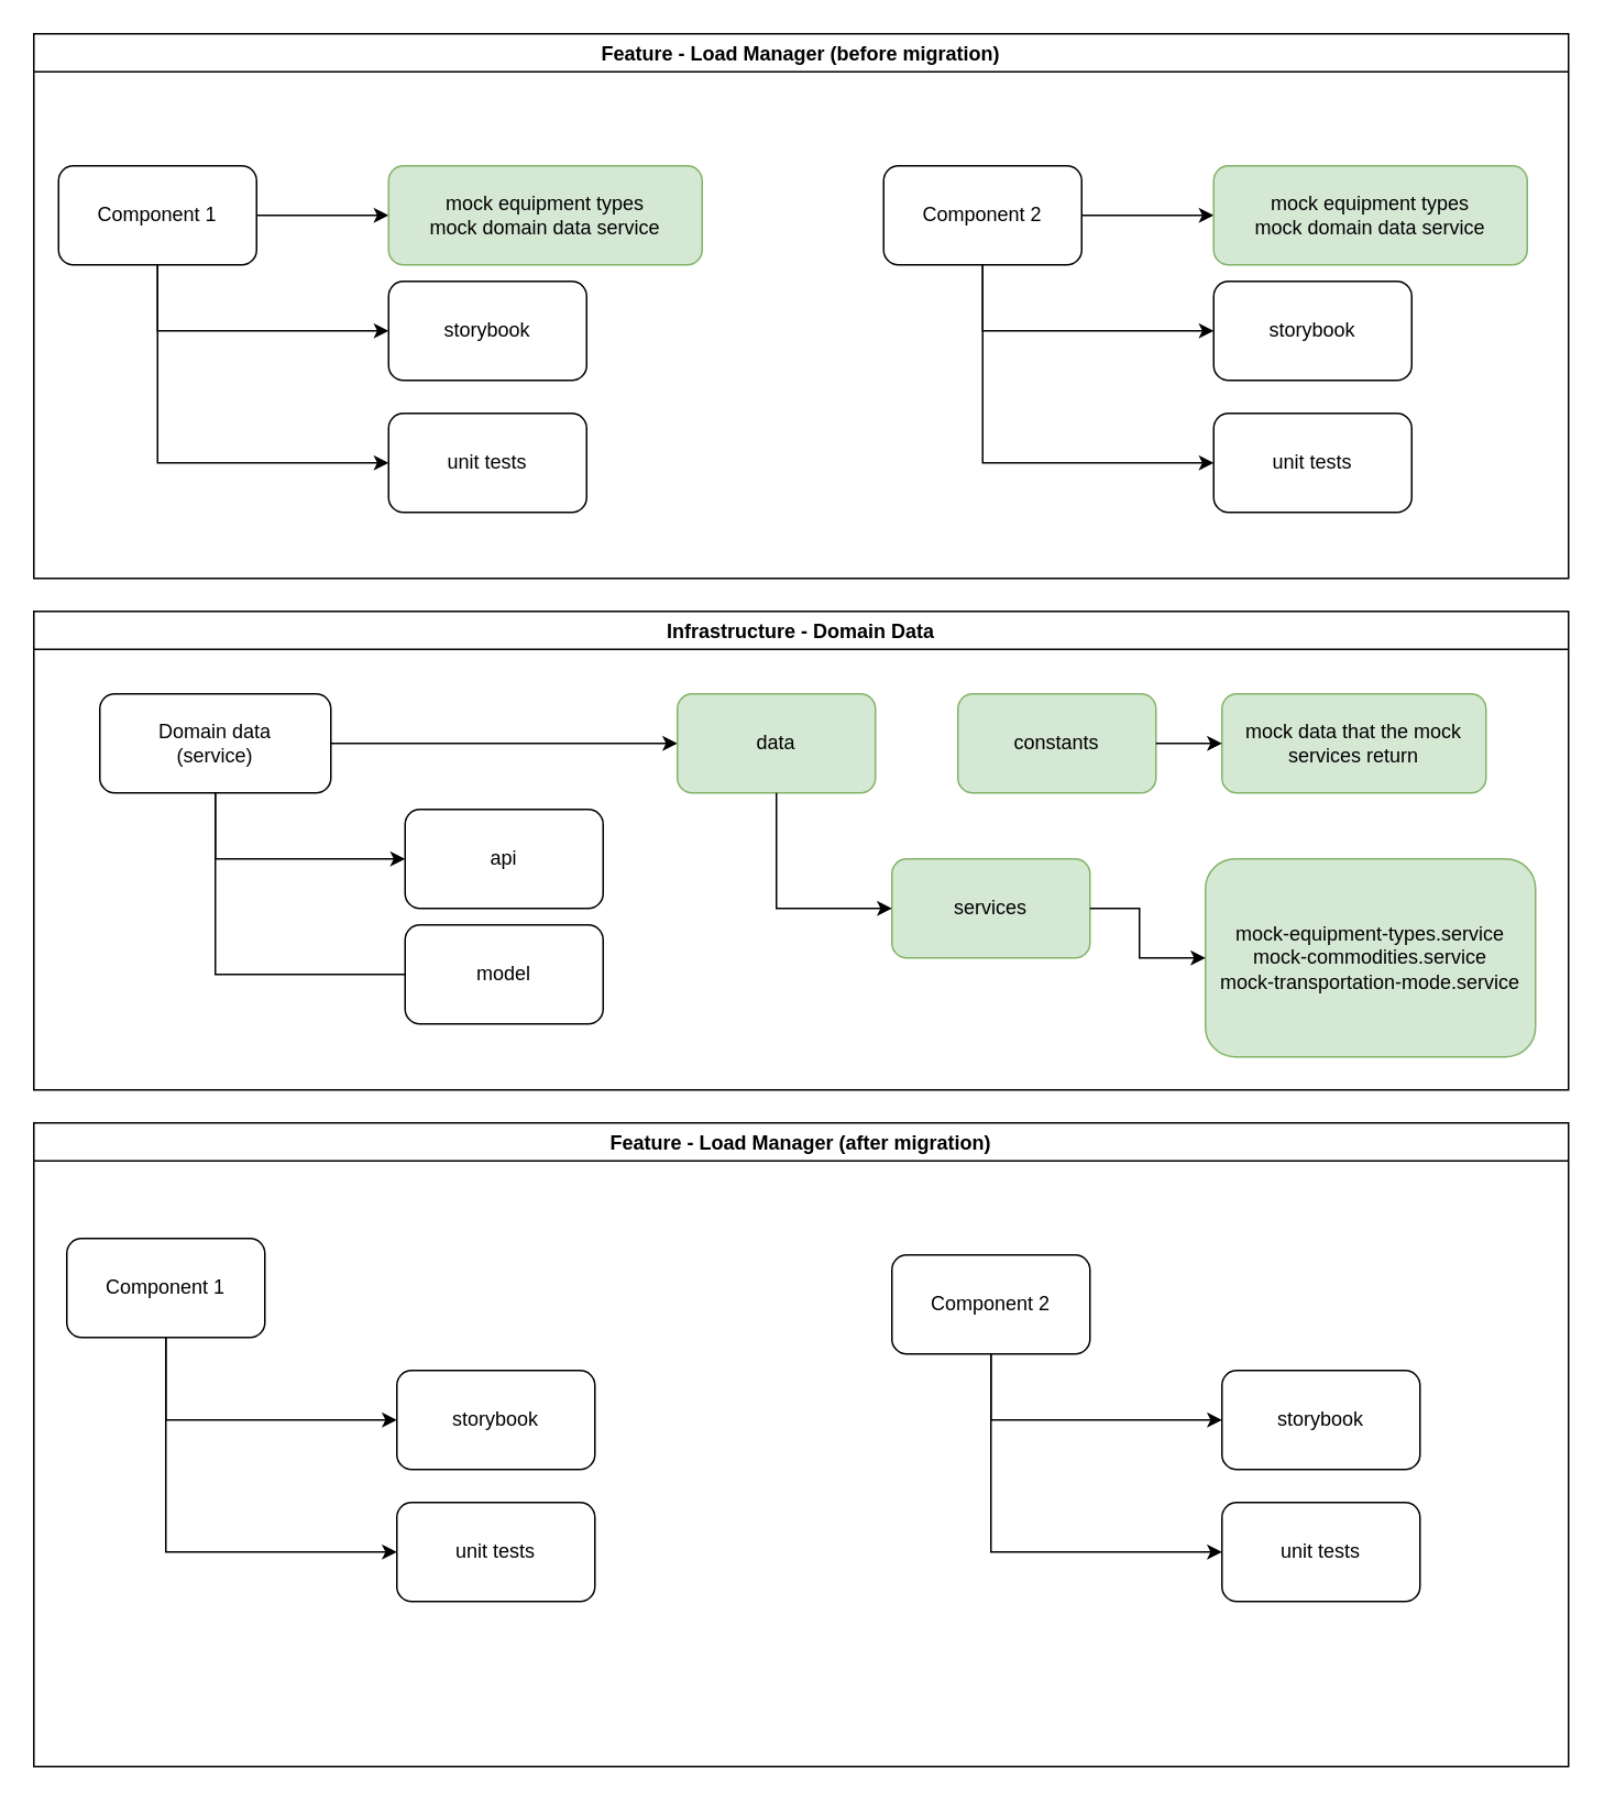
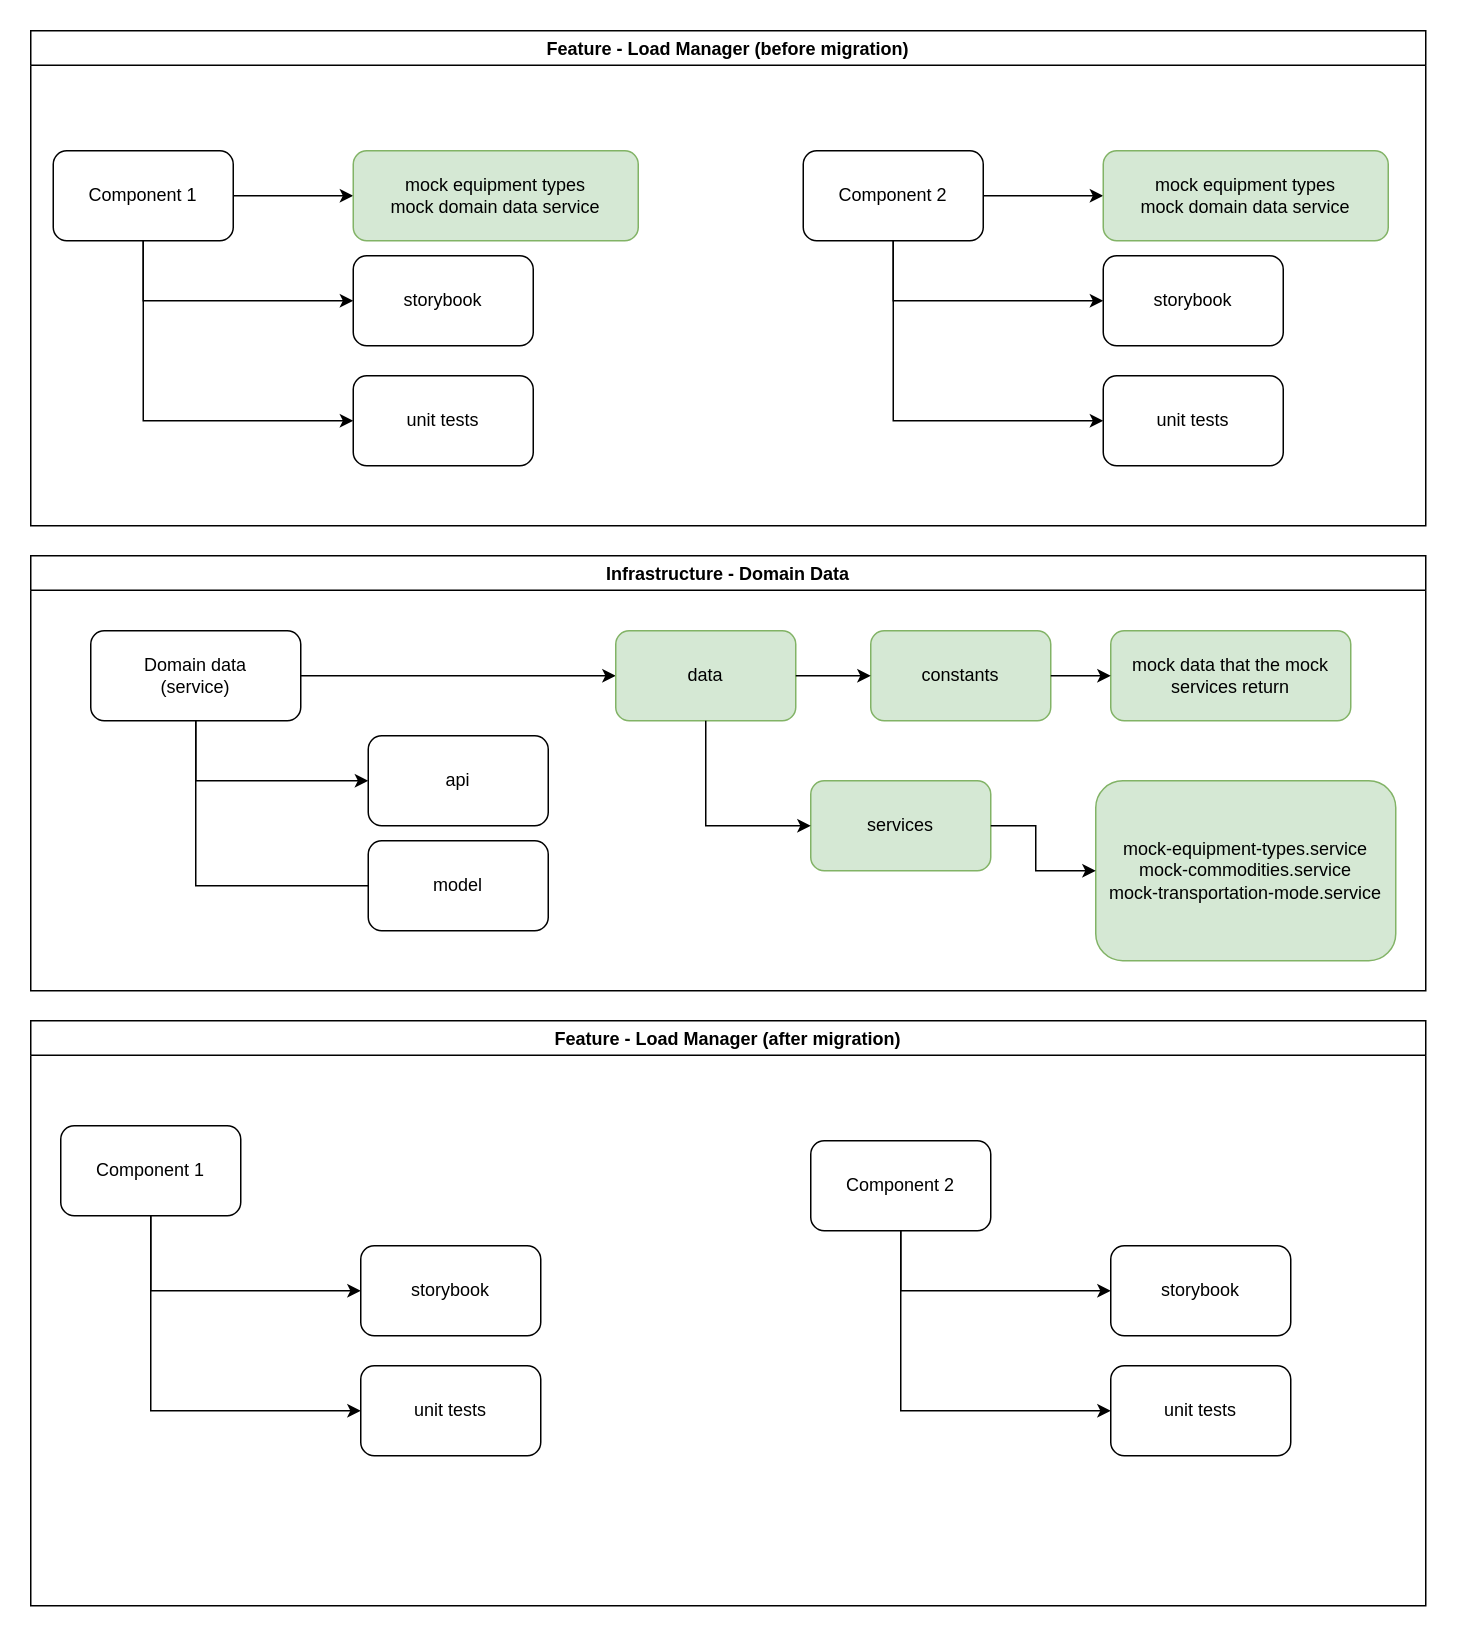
  <mxCell id="0" />
  <mxCell id="1" parent="0" />
  <mxCell id="2" value="" style="edgeStyle=orthogonalEdgeStyle;rounded=0;orthogonalLoop=1;jettySize=auto;html=1;" edge="1" parent="1" source="5" target="6"><mxGeometry relative="1" as="geometry" /></mxCell>
  <mxCell id="3" value="" style="edgeStyle=orthogonalEdgeStyle;rounded=0;orthogonalLoop=1;jettySize=auto;html=1;" edge="1" parent="1" source="5" target="7"><mxGeometry relative="1" as="geometry"><Array as="points"><mxPoint x="95" y="200" /><mxPoint x="330" y="200" /></Array></mxGeometry></mxCell>
  <mxCell id="4" value="" style="edgeStyle=orthogonalEdgeStyle;rounded=0;orthogonalLoop=1;jettySize=auto;html=1;" edge="1" parent="1" source="5" target="8"><mxGeometry relative="1" as="geometry"><Array as="points"><mxPoint x="95" y="280" /></Array></mxGeometry></mxCell>
  <mxCell id="5" value="Component 1" style="rounded=1;whiteSpace=wrap;html=1;" vertex="1" parent="1"><mxGeometry x="35" y="100" width="120" height="60" as="geometry" /></mxCell>
  <mxCell id="6" value="mock equipment types&lt;br&gt;mock domain data service" style="rounded=1;whiteSpace=wrap;html=1;fillColor=#d5e8d4;strokeColor=#82b366;" vertex="1" parent="1"><mxGeometry x="235" y="100" width="190" height="60" as="geometry" /></mxCell>
  <mxCell id="7" value="storybook" style="whiteSpace=wrap;html=1;rounded=1;" vertex="1" parent="1"><mxGeometry x="235" y="170" width="120" height="60" as="geometry" /></mxCell>
  <mxCell id="8" value="unit tests" style="whiteSpace=wrap;html=1;rounded=1;" vertex="1" parent="1"><mxGeometry x="235" y="250" width="120" height="60" as="geometry" /></mxCell>
  <mxCell id="9" value="" style="edgeStyle=orthogonalEdgeStyle;rounded=0;orthogonalLoop=1;jettySize=auto;html=1;" edge="1" source="12" target="13" parent="1"><mxGeometry relative="1" as="geometry" /></mxCell>
  <mxCell id="10" value="" style="edgeStyle=orthogonalEdgeStyle;rounded=0;orthogonalLoop=1;jettySize=auto;html=1;" edge="1" source="12" target="14" parent="1"><mxGeometry relative="1" as="geometry"><Array as="points"><mxPoint x="595" y="200" /><mxPoint x="830" y="200" /></Array></mxGeometry></mxCell>
  <mxCell id="11" value="" style="edgeStyle=orthogonalEdgeStyle;rounded=0;orthogonalLoop=1;jettySize=auto;html=1;" edge="1" source="12" target="15" parent="1"><mxGeometry relative="1" as="geometry"><Array as="points"><mxPoint x="595" y="280" /></Array></mxGeometry></mxCell>
  <mxCell id="12" value="Component 2" style="rounded=1;whiteSpace=wrap;html=1;" vertex="1" parent="1"><mxGeometry x="535" y="100" width="120" height="60" as="geometry" /></mxCell>
  <mxCell id="13" value="mock equipment types&lt;br&gt;mock domain data service" style="rounded=1;whiteSpace=wrap;html=1;fillColor=#d5e8d4;strokeColor=#82b366;" vertex="1" parent="1"><mxGeometry x="735" y="100" width="190" height="60" as="geometry" /></mxCell>
  <mxCell id="14" value="storybook" style="whiteSpace=wrap;html=1;rounded=1;" vertex="1" parent="1"><mxGeometry x="735" y="170" width="120" height="60" as="geometry" /></mxCell>
  <mxCell id="15" value="unit tests" style="whiteSpace=wrap;html=1;rounded=1;" vertex="1" parent="1"><mxGeometry x="735" y="250" width="120" height="60" as="geometry" /></mxCell>
  <mxCell id="16" value="Feature - Load Manager (before migration)" style="swimlane;" vertex="1" parent="1"><mxGeometry x="20" y="20" width="930" height="330" as="geometry" /></mxCell>
  <mxCell id="17" value="" style="edgeStyle=orthogonalEdgeStyle;rounded=0;orthogonalLoop=1;jettySize=auto;html=1;" edge="1" source="27" target="19" parent="1"><mxGeometry relative="1" as="geometry"><Array as="points"><mxPoint x="100" y="860" /><mxPoint x="335" y="860" /></Array></mxGeometry></mxCell>
  <mxCell id="18" value="" style="edgeStyle=orthogonalEdgeStyle;rounded=0;orthogonalLoop=1;jettySize=auto;html=1;" edge="1" source="27" target="20" parent="1"><mxGeometry relative="1" as="geometry"><Array as="points"><mxPoint x="100" y="940" /></Array></mxGeometry></mxCell>
  <mxCell id="19" value="storybook" style="whiteSpace=wrap;html=1;rounded=1;" vertex="1" parent="1"><mxGeometry x="240" y="830" width="120" height="60" as="geometry" /></mxCell>
  <mxCell id="20" value="unit tests" style="whiteSpace=wrap;html=1;rounded=1;" vertex="1" parent="1"><mxGeometry x="240" y="910" width="120" height="60" as="geometry" /></mxCell>
  <mxCell id="21" value="" style="edgeStyle=orthogonalEdgeStyle;rounded=0;orthogonalLoop=1;jettySize=auto;html=1;" edge="1" source="23" target="24" parent="1"><mxGeometry relative="1" as="geometry"><Array as="points"><mxPoint x="600" y="860" /><mxPoint x="835" y="860" /></Array></mxGeometry></mxCell>
  <mxCell id="22" value="" style="edgeStyle=orthogonalEdgeStyle;rounded=0;orthogonalLoop=1;jettySize=auto;html=1;" edge="1" source="23" target="25" parent="1"><mxGeometry relative="1" as="geometry"><Array as="points"><mxPoint x="600" y="940" /></Array></mxGeometry></mxCell>
  <mxCell id="23" value="Component 2" style="rounded=1;whiteSpace=wrap;html=1;" vertex="1" parent="1"><mxGeometry x="540" y="760" width="120" height="60" as="geometry" /></mxCell>
  <mxCell id="24" value="storybook" style="whiteSpace=wrap;html=1;rounded=1;" vertex="1" parent="1"><mxGeometry x="740" y="830" width="120" height="60" as="geometry" /></mxCell>
  <mxCell id="25" value="unit tests" style="whiteSpace=wrap;html=1;rounded=1;" vertex="1" parent="1"><mxGeometry x="740" y="910" width="120" height="60" as="geometry" /></mxCell>
  <mxCell id="26" value="Feature - Load Manager (after migration)" style="swimlane;" vertex="1" parent="1"><mxGeometry x="20" y="680" width="930" height="390" as="geometry" /></mxCell>
  <mxCell id="27" value="Component 1" style="rounded=1;whiteSpace=wrap;html=1;" vertex="1" parent="26"><mxGeometry x="20" y="70" width="120" height="60" as="geometry" /></mxCell>
  <mxCell id="28" value="Infrastructure - Domain Data" style="swimlane;" vertex="1" parent="1"><mxGeometry x="20" y="370" width="930" height="290" as="geometry" /></mxCell>
  <mxCell id="29" value="" style="edgeStyle=orthogonalEdgeStyle;rounded=0;orthogonalLoop=1;jettySize=auto;html=1;" edge="1" parent="28" source="30" target="35"><mxGeometry relative="1" as="geometry" /></mxCell>
  <mxCell id="30" value="Domain data &lt;br&gt;(service)" style="rounded=1;whiteSpace=wrap;html=1;" vertex="1" parent="28"><mxGeometry x="40" y="50" width="140" height="60" as="geometry" /></mxCell>
  <mxCell id="31" value="api" style="whiteSpace=wrap;html=1;rounded=1;" vertex="1" parent="28"><mxGeometry x="225" y="120" width="120" height="60" as="geometry" /></mxCell>
  <mxCell id="32" value="" style="edgeStyle=orthogonalEdgeStyle;rounded=0;orthogonalLoop=1;jettySize=auto;html=1;" edge="1" parent="28" source="30" target="31"><mxGeometry relative="1" as="geometry"><Array as="points"><mxPoint x="110" y="150" /></Array></mxGeometry></mxCell>
  <mxCell id="33" value="model" style="whiteSpace=wrap;html=1;rounded=1;" vertex="1" parent="28"><mxGeometry x="225" y="190" width="120" height="60" as="geometry" /></mxCell>
  <mxCell id="34" value="" style="edgeStyle=orthogonalEdgeStyle;rounded=0;orthogonalLoop=1;jettySize=auto;html=1;endArrow=none;" edge="1" parent="28" source="30" target="33"><mxGeometry relative="1" as="geometry"><Array as="points"><mxPoint x="110" y="220" /></Array></mxGeometry></mxCell>
  <mxCell id="35" value="data" style="whiteSpace=wrap;html=1;rounded=1;fillColor=#d5e8d4;strokeColor=#82b366;" vertex="1" parent="28"><mxGeometry x="390" y="50" width="120" height="60" as="geometry" /></mxCell>
  <mxCell id="36" value="constants" style="whiteSpace=wrap;html=1;rounded=1;fillColor=#d5e8d4;strokeColor=#82b366;" vertex="1" parent="28"><mxGeometry x="560" y="50" width="120" height="60" as="geometry" /></mxCell>
+ <mxCell id="37" value="" style="edgeStyle=orthogonalEdgeStyle;rounded=0;orthogonalLoop=1;jettySize=auto;html=1;" edge="1" parent="28" source="35" target="36"><mxGeometry relative="1" as="geometry" /></mxCell>
  <mxCell id="38" value="services" style="whiteSpace=wrap;html=1;rounded=1;fillColor=#d5e8d4;strokeColor=#82b366;" vertex="1" parent="28"><mxGeometry x="520" y="150" width="120" height="60" as="geometry" /></mxCell>
  <mxCell id="39" value="" style="edgeStyle=orthogonalEdgeStyle;rounded=0;orthogonalLoop=1;jettySize=auto;html=1;" edge="1" parent="28" source="35" target="38"><mxGeometry relative="1" as="geometry"><Array as="points"><mxPoint x="450" y="180" /></Array></mxGeometry></mxCell>
  <mxCell id="40" value="mock data that the mock services return" style="whiteSpace=wrap;html=1;rounded=1;fillColor=#d5e8d4;strokeColor=#82b366;" vertex="1" parent="28"><mxGeometry x="720" y="50" width="160" height="60" as="geometry" /></mxCell>
  <mxCell id="41" value="" style="edgeStyle=orthogonalEdgeStyle;rounded=0;orthogonalLoop=1;jettySize=auto;html=1;" edge="1" parent="28" source="36" target="40"><mxGeometry relative="1" as="geometry" /></mxCell>
  <mxCell id="42" value="mock-equipment-types.service&lt;br&gt;mock-commodities.service&lt;br&gt;mock-transportation-mode.service" style="whiteSpace=wrap;html=1;rounded=1;fillColor=#d5e8d4;strokeColor=#82b366;" vertex="1" parent="1"><mxGeometry x="730" y="520" width="200" height="120" as="geometry" /></mxCell>
  <mxCell id="43" value="" style="edgeStyle=orthogonalEdgeStyle;rounded=0;orthogonalLoop=1;jettySize=auto;html=1;" edge="1" parent="1" source="38" target="42"><mxGeometry relative="1" as="geometry"><Array as="points"><mxPoint x="690" y="550" /><mxPoint x="690" y="580" /></Array></mxGeometry></mxCell>
